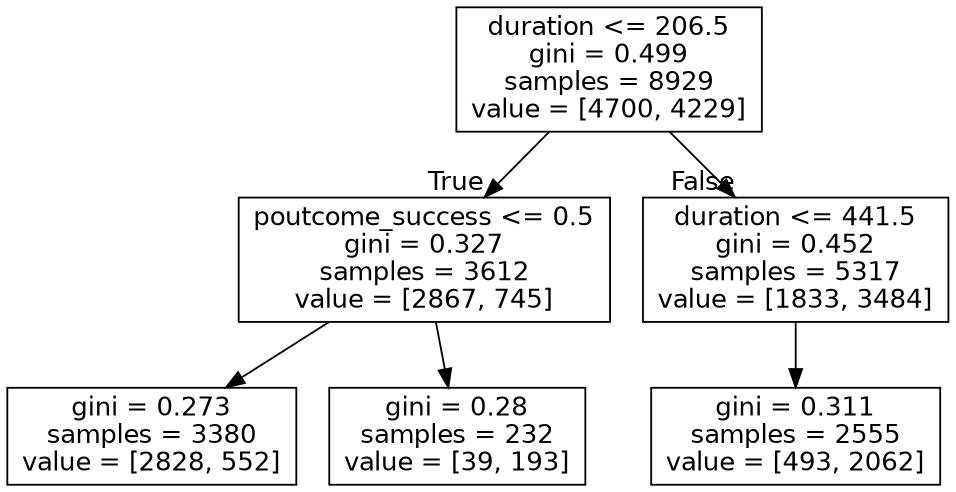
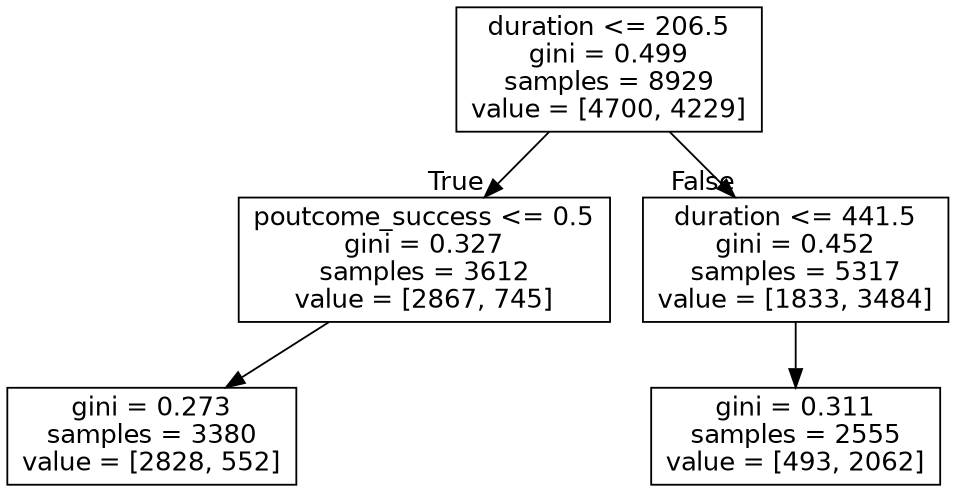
  digraph {
    node [fontname=helvetica shape=box]
    edge [fontname=helvetica]
    n1 [label="duration <= 206.5\ngini = 0.499\nsamples = 8929\nvalue = [4700, 4229]"]
    n2 [label="poutcome_success <= 0.5\ngini = 0.327\nsamples = 3612\nvalue = [2867, 745]"]
    n3 [label="duration <= 441.5\ngini = 0.452\nsamples = 5317\nvalue = [1833, 3484]"]
    n4 [label="gini = 0.273\nsamples = 3380\nvalue = [2828, 552]"]
-   n5 [label="gini = 0.28\nsamples = 232\nvalue = [39, 193]"]
    n6 [label="gini = 0.311\nsamples = 2555\nvalue = [493, 2062]"]
    n1 -> n2 [headlabel=True labelangle=45 labeldistance=2.5]
    n1 -> n3 [headlabel=False labelangle=-45 labeldistance=2.5]
    n2 -> n4
-   n2 -> n5
    n3 -> n6
  }
